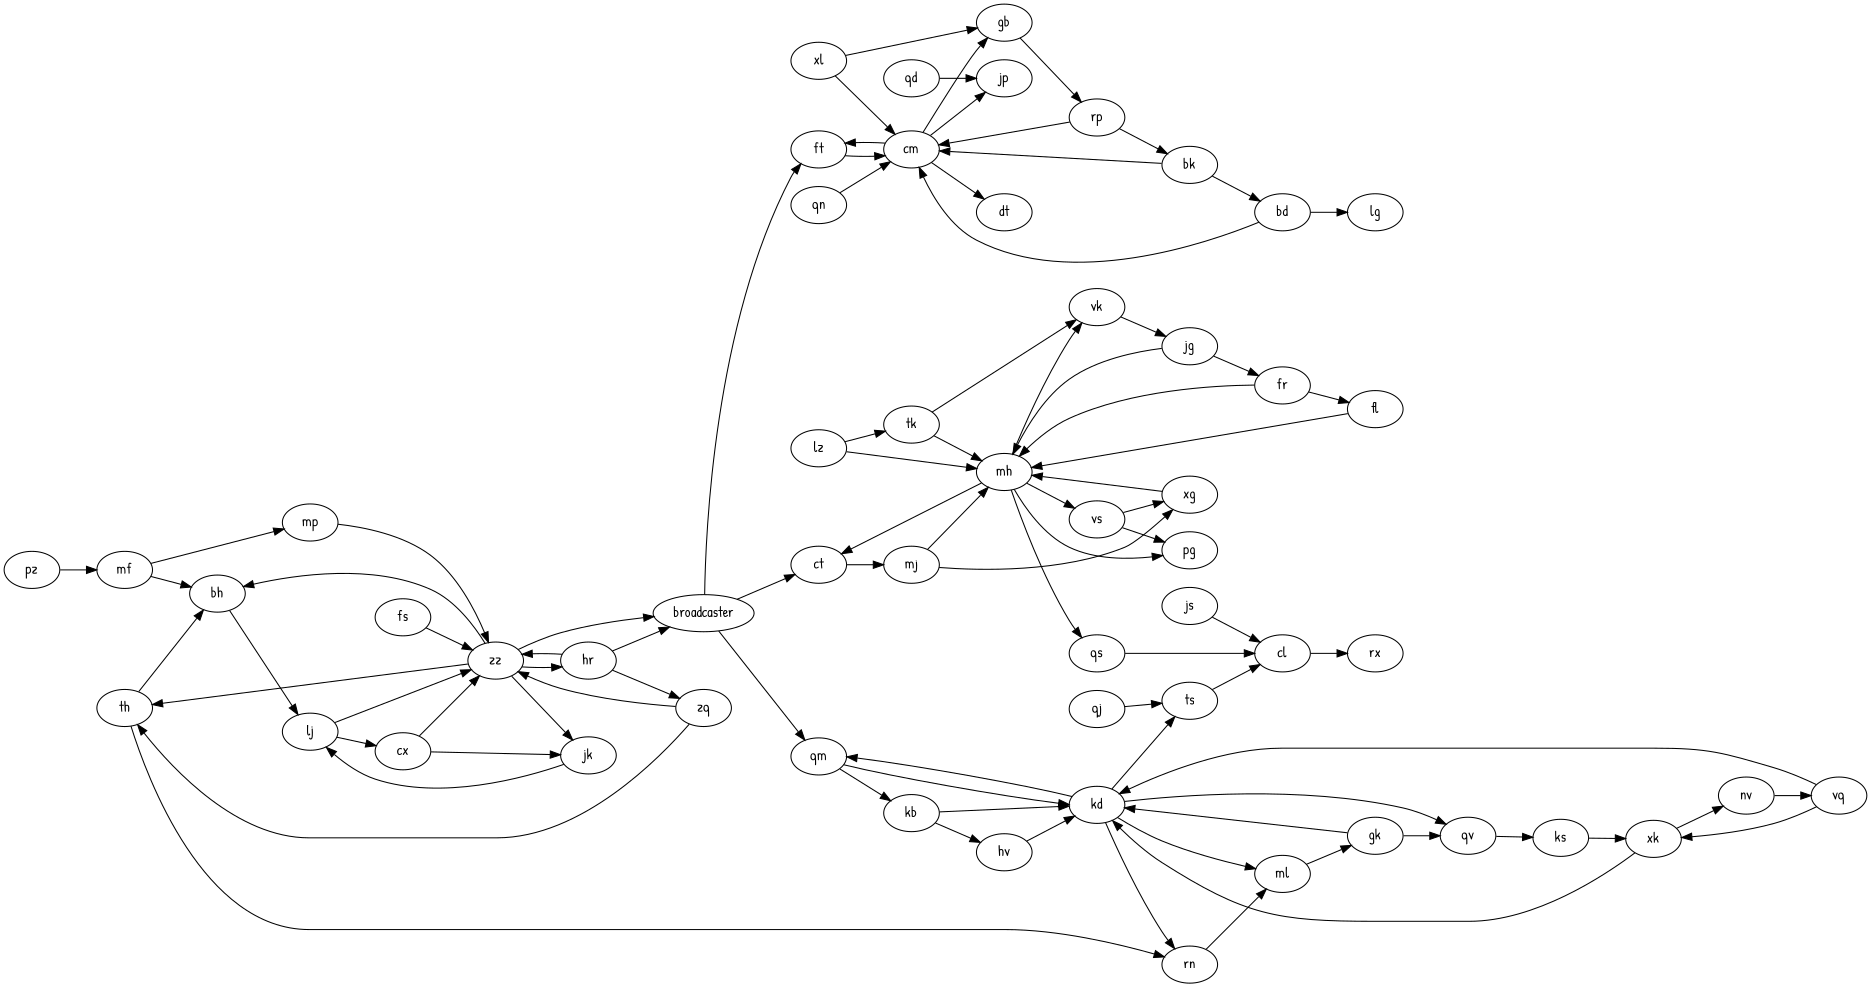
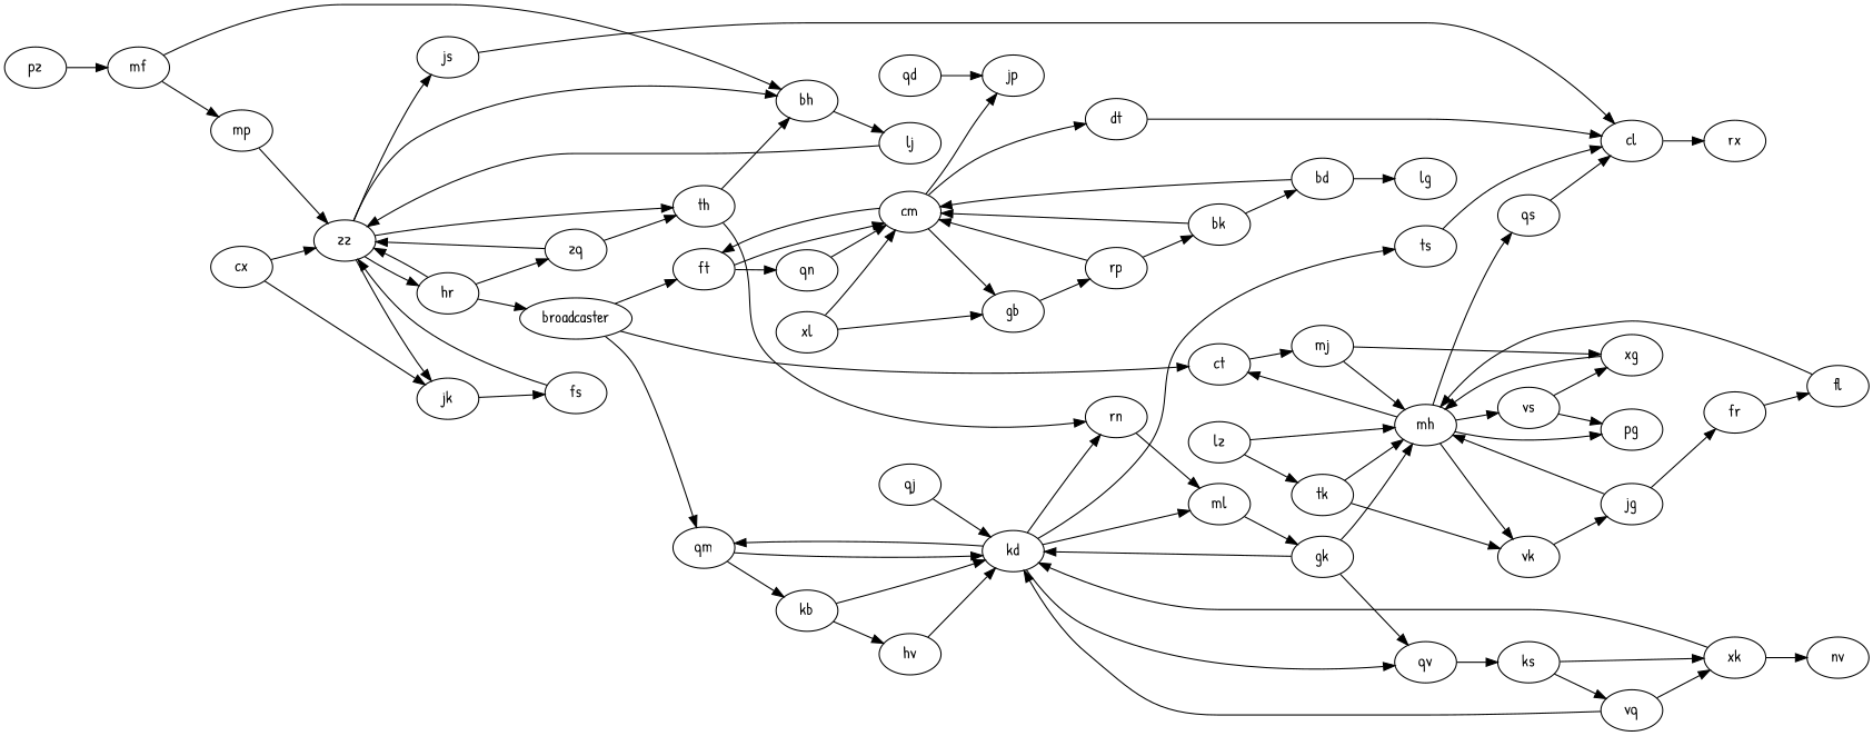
  digraph {
    fontname="Patrick Hand"
    rankdir=LR
    node [fontname="Patrick Hand"]
    edge [fontname="Patrick Hand"]
    broadcaster
    ct
    ft
    qm
    mj
    hr
    zz
    zq
    cm
    qn
    kd
    kb
    mh
    xg
    vs
    qs
    vk
    pg
    bh
    th
    jk
    js
    jp
    dt
    gb
    rn
    ml
    qv
    ts
    hv
    bd
    lg
    cl
    rp
    lj
    cx
    fs
    rx
    gk
    ks
    xk
    nv
    vq
    qd
    bk
    qj
    jg
    pz
    mf
    mp
    fr
    lz
    tk
    xl
    fl
    broadcaster -> ct
    broadcaster -> ft
    broadcaster -> qm
    ct -> mj
    ft -> cm
+   ft -> qn
    qm -> kd
    qm -> kb
    mj -> mh
    mj -> xg
    hr -> broadcaster
    hr -> zz
    hr -> zq
    zz -> hr
    zz -> bh
    zz -> th
    zz -> jk
-   zz -> broadcaster
+   zz -> js
    zq -> zz
    zq -> th
    cm -> ft
    cm -> jp
    cm -> dt
    cm -> gb
    qn -> cm
    kd -> qm
    kd -> rn
    kd -> ml
    kd -> qv
    kd -> ts
    kb -> kd
    kb -> hv
    mh -> ct
    mh -> vs
    mh -> qs
    mh -> vk
    mh -> pg
    xg -> mh
    vs -> xg
    vs -> pg
    qs -> cl
    vk -> jg
    bh -> lj
    th -> bh
    th -> rn
-   jk -> lj
+   jk -> fs
    js -> cl
+   dt -> cl
    gb -> rp
    rn -> ml
    ml -> gk
    qv -> ks
    ts -> cl
    hv -> kd
    bd -> cm
    bd -> lg
    cl -> rx
    rp -> cm
    rp -> bk
    lj -> zz
-   lj -> cx
    cx -> zz
    cx -> jk
    fs -> zz
    gk -> kd
    gk -> qv
    ks -> xk
    xk -> kd
    xk -> nv
-   nv -> vq
+   ks -> vq
    vq -> kd
    vq -> xk
    qd -> jp
    bk -> cm
    bk -> bd
-   qj -> ts
+   qj -> kd
    jg -> mh
    jg -> fr
    pz -> mf
    mf -> bh
    mf -> mp
    mp -> zz
-   fr -> mh
+   gk -> mh
    fr -> fl
    lz -> mh
    lz -> tk
    tk -> mh
    tk -> vk
    xl -> cm
    xl -> gb
    fl -> mh
  }
